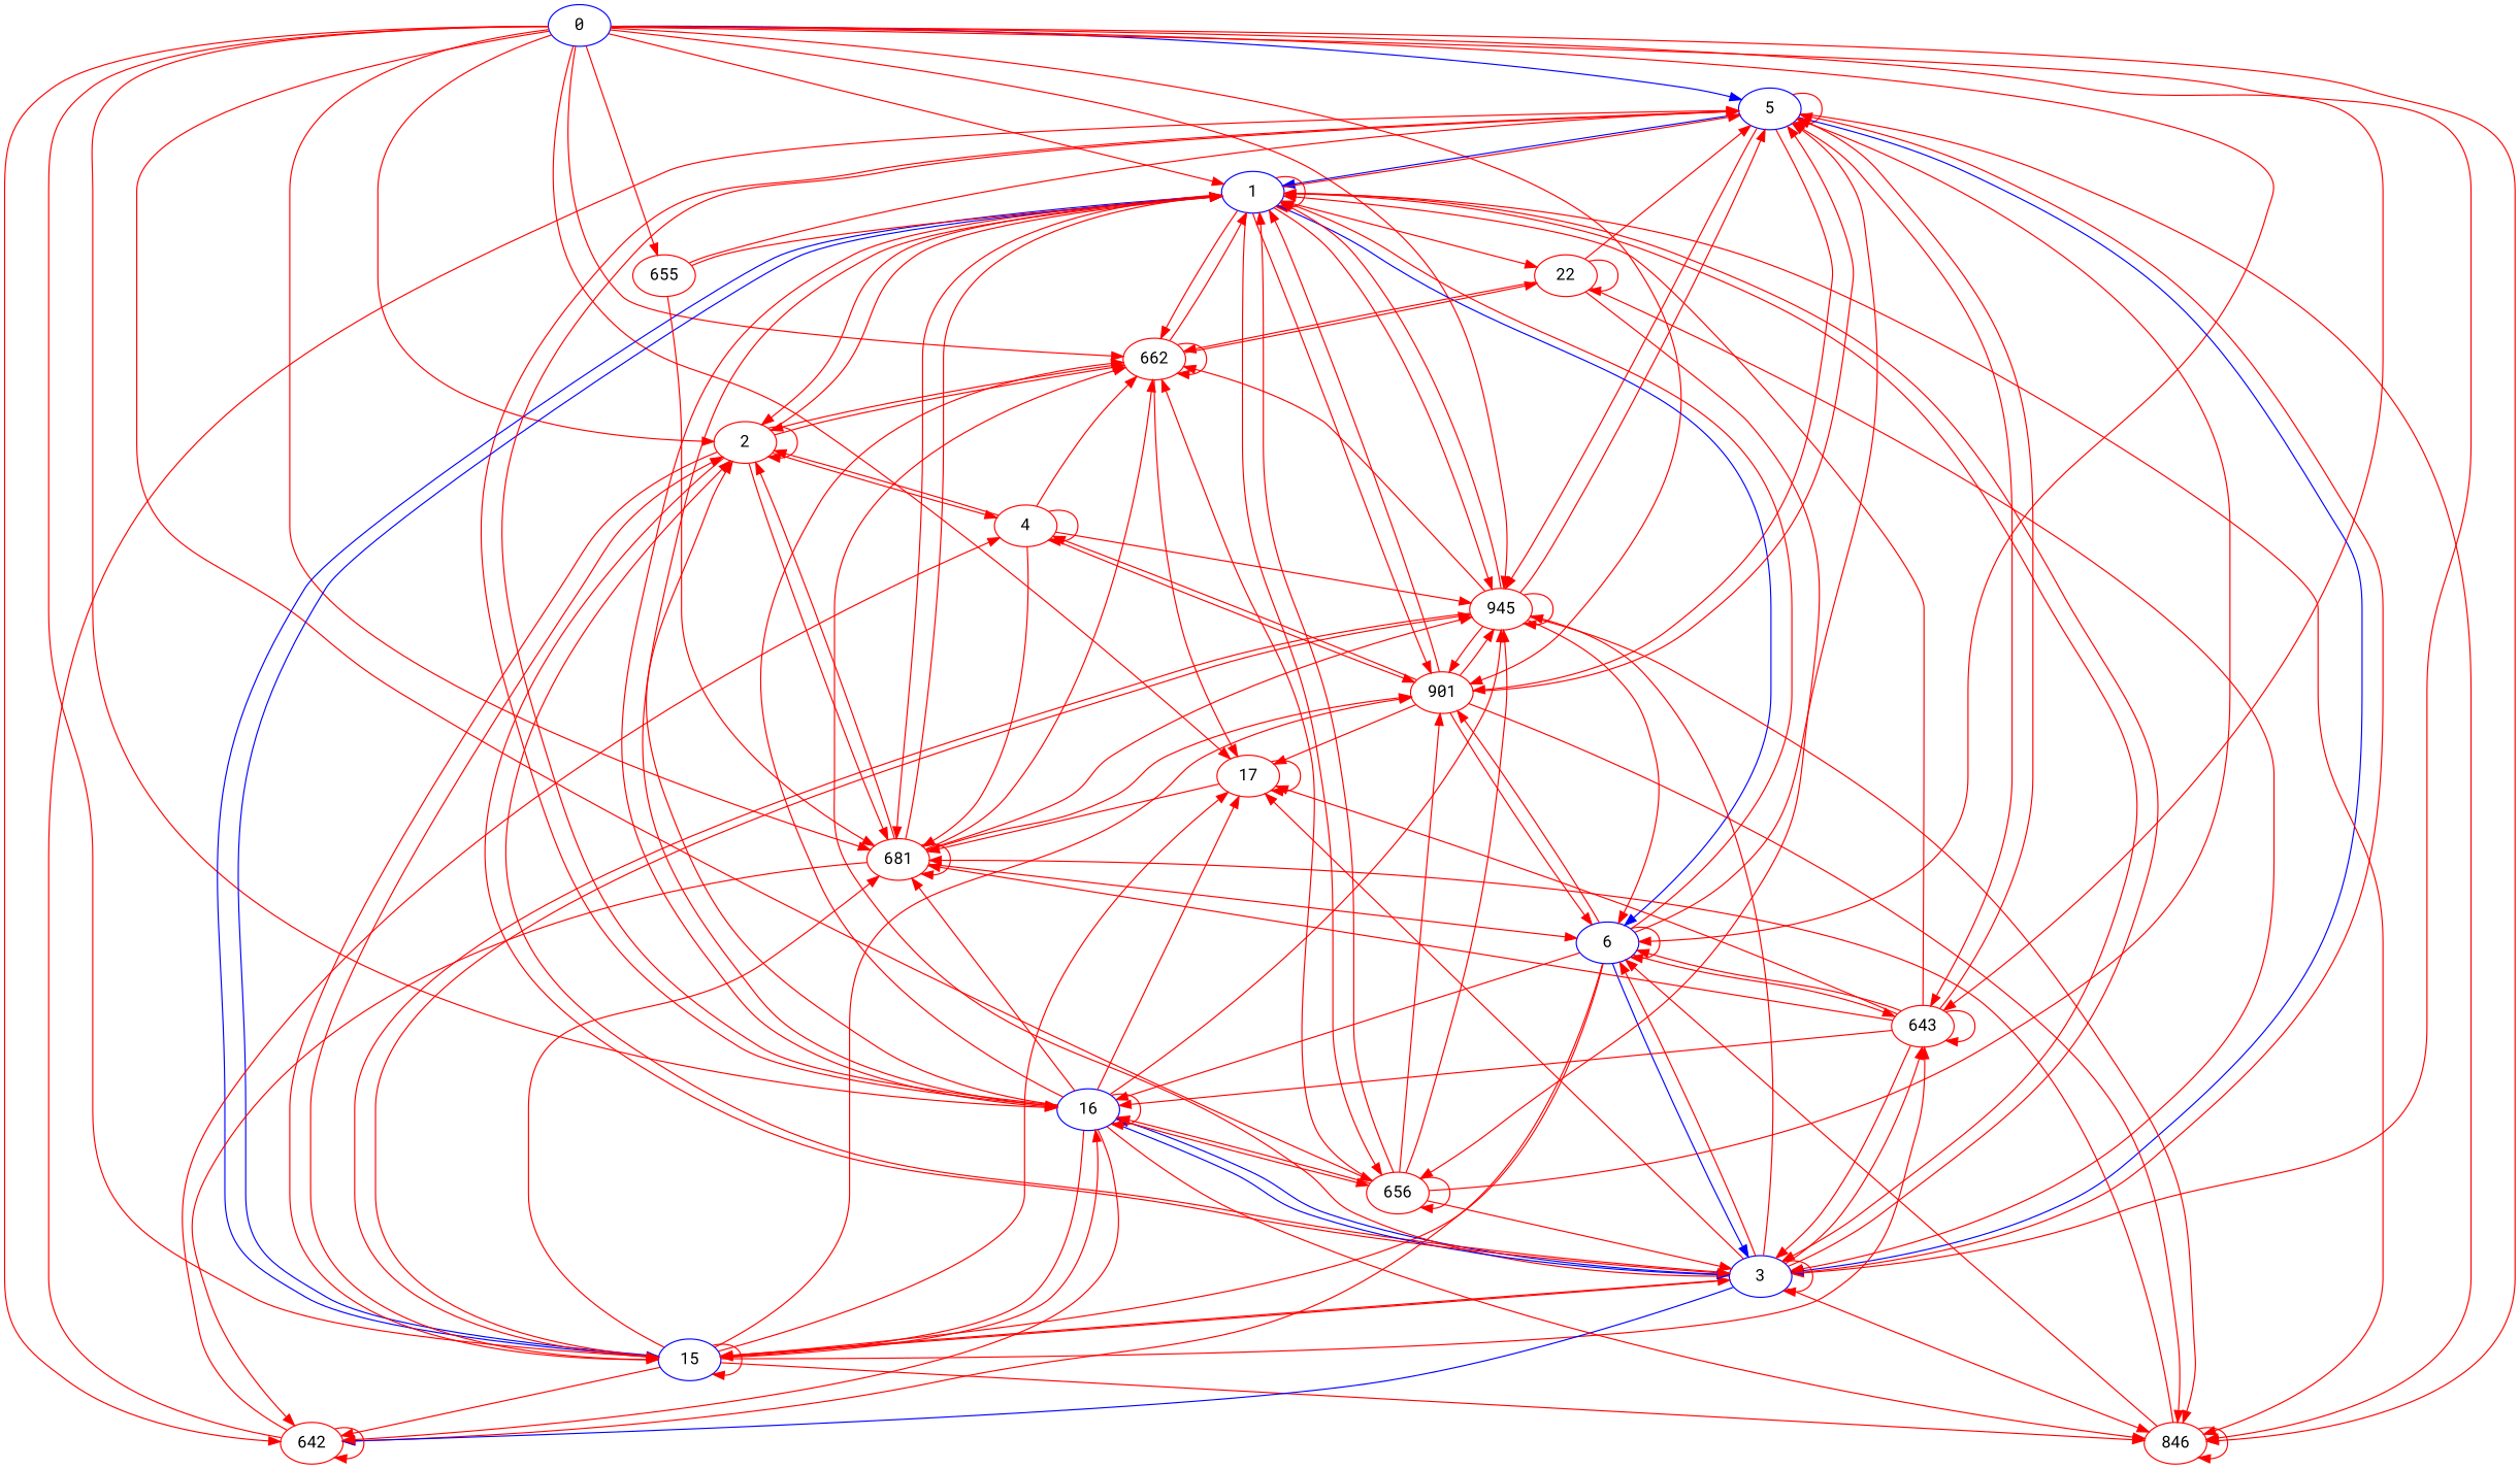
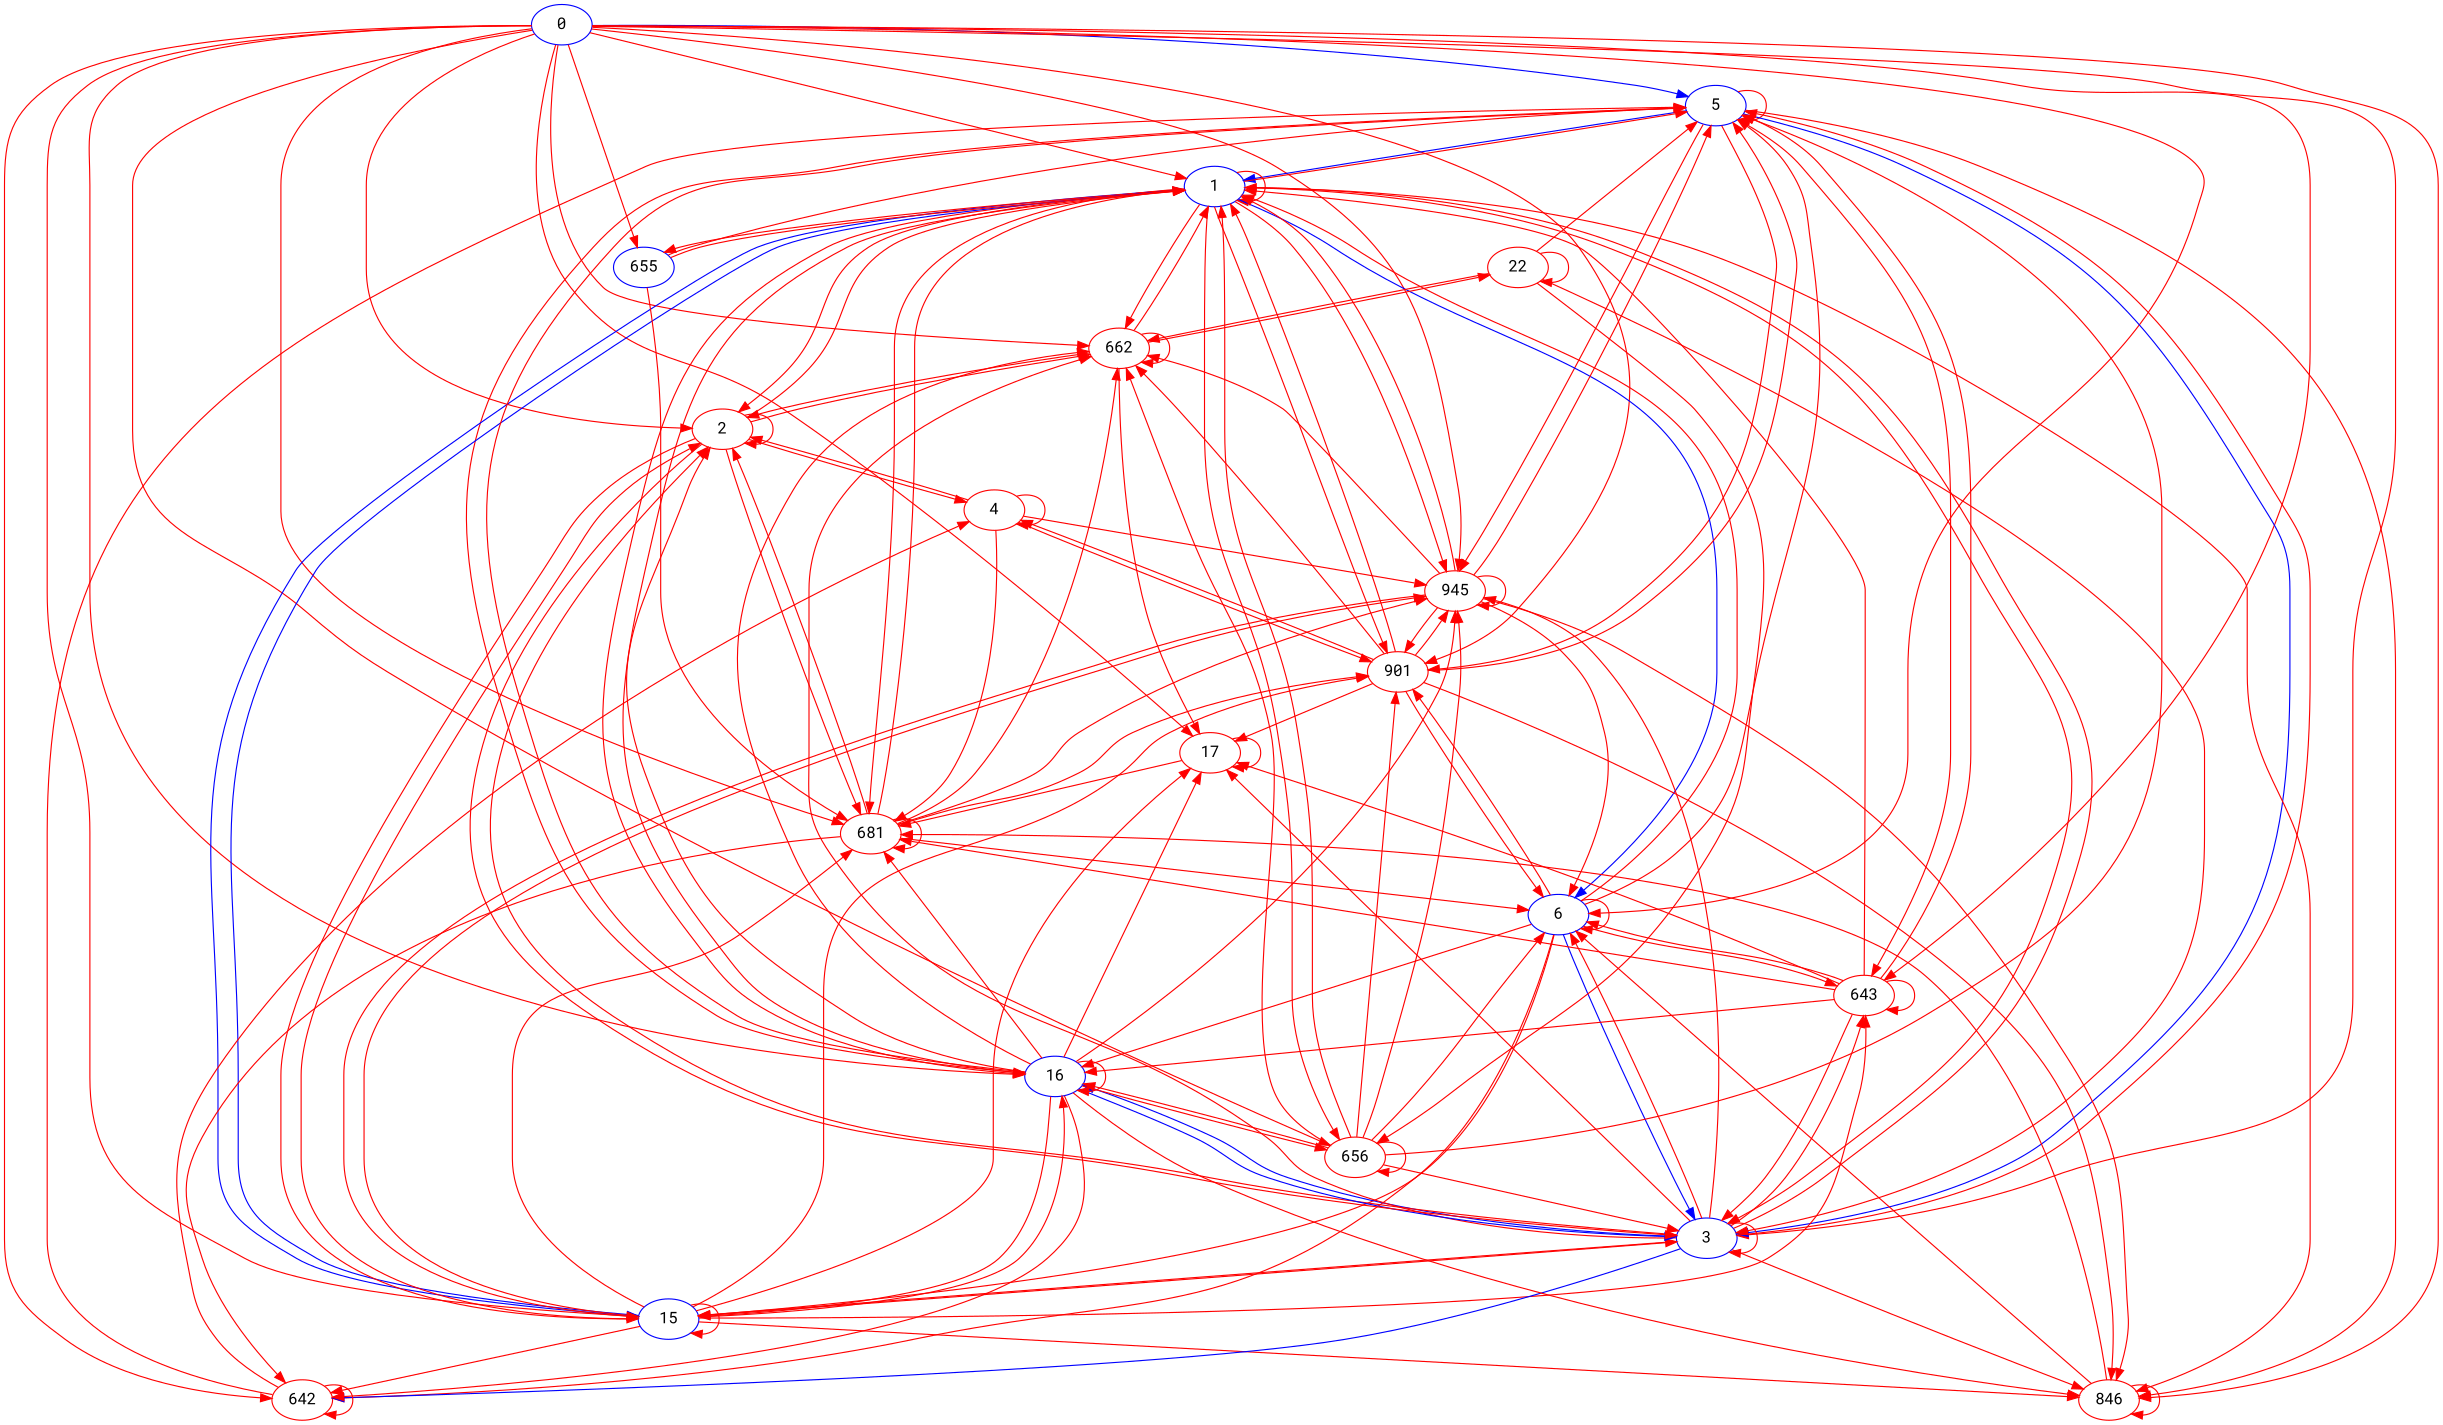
  digraph {
    fontname="Roboto Mono"
    node [color=red fontname="Roboto Mono"]
    edge [color=red fontname="Roboto Mono"]
    0 [color=blue]
    5 [color=blue]
    1 [color=blue]
    15 [color=blue]
    6 [color=blue]
    3 [color=blue]
    16 [color=blue]
    n8 [label=846]
    n9 [label=945]
    901
    17
    2
    n13 [label=681]
    656
    643
-   655
+   655 [color=blue]
    662
    642
    4
    22
    0 -> 5 [color=blue]
    0 -> 1
    0 -> 15
    0 -> 6
    0 -> 3
    0 -> 16
    0 -> n8
    0 -> n9
    0 -> 901
    0 -> 17
    0 -> 2
    0 -> n13
    0 -> 656
    0 -> 643
    0 -> 655
    0 -> 662
    0 -> 642
    5 -> 5
    5 -> 1 [color=blue]
    5 -> 3 [color=blue]
    5 -> 16
    5 -> n8
    5 -> n9
    5 -> 901
    5 -> 643
    1 -> 5
    1 -> 1
    1 -> 15 [color=blue]
    1 -> 6 [color=blue]
    1 -> 3
    1 -> 16
    1 -> n8
    1 -> n9
    1 -> 901
    1 -> 2
    1 -> n13
    1 -> 656
-   1 -> 22
+   1 -> 655
    1 -> 662
    15 -> 1 [color=blue]
    15 -> 15
    15 -> 3
    15 -> 16
    15 -> n8
    15 -> n9
    15 -> 901
    15 -> 17
    15 -> 2
    15 -> n13
    15 -> 643
    15 -> 642
    6 -> 5
    6 -> 1
    6 -> 15
    6 -> 6
    6 -> 3 [color=blue]
    6 -> 16
    6 -> 901
    6 -> 643
    6 -> 642
    3 -> 5
    3 -> 1
    3 -> 15
    3 -> 6
    3 -> 3
    3 -> 16 [color=blue]
    3 -> n8
    3 -> n9
    3 -> 17
    3 -> 2
    3 -> 643
    3 -> 662
    3 -> 642 [color=blue]
    16 -> 5
    16 -> 1
    16 -> 15
    16 -> 3 [color=blue]
    16 -> 16
    16 -> n8
    16 -> n9
    16 -> 17
    16 -> 2
    16 -> n13
    16 -> 656
    16 -> 662
    16 -> 642
    n8 -> 6
    n8 -> n8
    n8 -> n13
    n9 -> 5
    n9 -> 1
    n9 -> 15
    n9 -> 6
    n9 -> n8
    n9 -> n9
    n9 -> 901
    n9 -> 662
    901 -> 5
    901 -> 1
    901 -> 6
    901 -> n8
    901 -> n9
    901 -> 17
-   4 -> 662
+   901 -> 662
    901 -> 4
    17 -> 17
    17 -> n13
    2 -> 1
    2 -> 15
    2 -> 3
    2 -> 2
    2 -> n13
    2 -> 662
    2 -> 4
    n13 -> 1
    n13 -> 6
    n13 -> n9
    n13 -> 901
    n13 -> 2
    n13 -> n13
    n13 -> 662
    n13 -> 642
    656 -> 5
    656 -> 1
+   656 -> 6
    656 -> 3
    656 -> 16
    656 -> n9
    656 -> 901
    656 -> 656
    656 -> 662
    643 -> 5
    643 -> 1
    643 -> 6
    643 -> 3
    643 -> 16
    643 -> 17
    643 -> n13
    643 -> 643
    655 -> 5
    655 -> 1
    655 -> n13
    662 -> 1
    662 -> 17
    662 -> 2
    662 -> 662
    662 -> 22
    642 -> 5
    642 -> 642
    642 -> 4
    4 -> n9
    4 -> 901
    4 -> 2
    4 -> n13
    4 -> 4
    22 -> 5
    22 -> 3
    22 -> 656
    22 -> 662
    22 -> 22
  }
